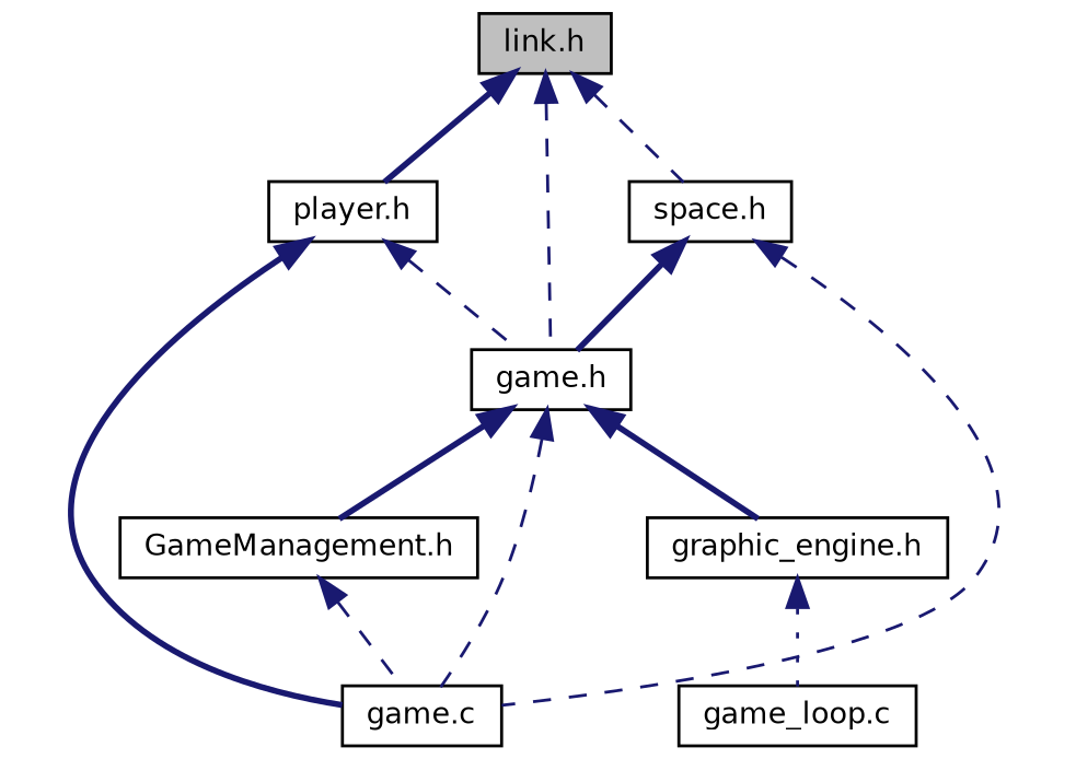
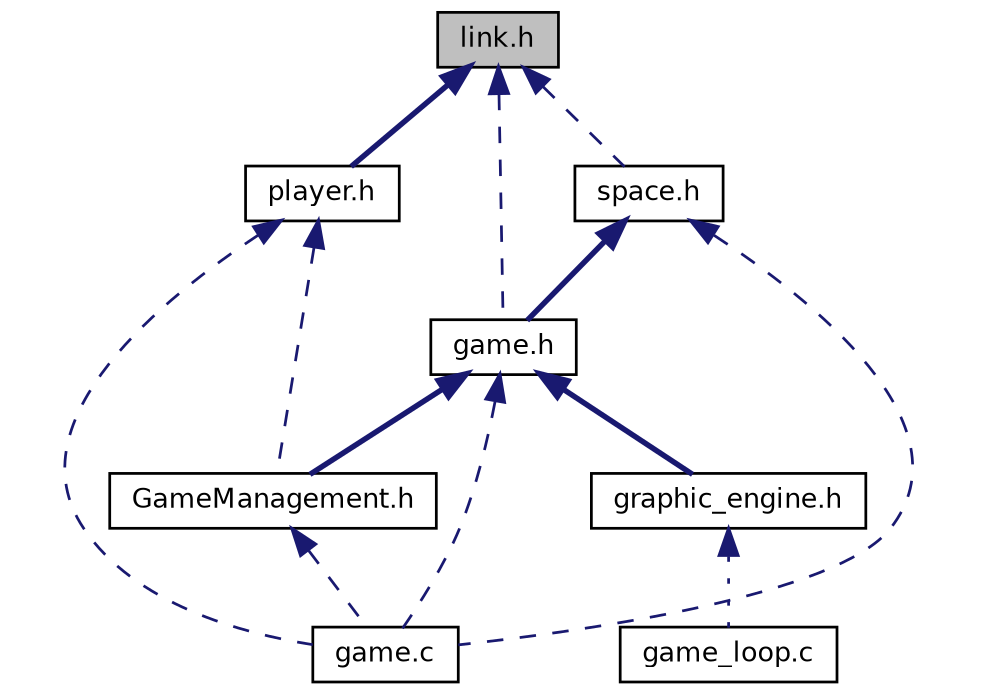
  digraph {
    node [color=black fillcolor=white fontname=Helvetica fontsize=10 shape=record style=filled]
    edge [color=midnightblue dir=back fontname=Helvetica fontsize=10 labelfontname=Helvetica labelfontsize=10 style=dashed]
    n1 [fillcolor=grey75 fontcolor=black height=0.2 label="link.h" width=0.4]
    n2 [height=0.2 label="player.h" width=0.4]
    n3 [height=0.2 label="game.h" width=0.4]
    n4 [height=0.2 label="space.h" width=0.4]
    n5 [height=0.2 label="game.c" width=0.4]
    n6 [height=0.2 label="GameManagement.h" width=0.4]
    n7 [height=0.2 label="graphic_engine.h" width=0.4]
    n8 [height=0.2 label="game_loop.c" width=0.4]
    n1 -> n2 [style=bold]
    n1 -> n3
    n1 -> n4
-   n2 -> n3
-   n2 -> n5 [style=bold]
+   n2 -> n6
+   n2 -> n5
    n3 -> n5
    n3 -> n6 [style=bold]
    n3 -> n7 [style=bold]
    n4 -> n3 [style=bold]
    n4 -> n5
    n6 -> n5
    n7 -> n8 [style=dotted]
  }
